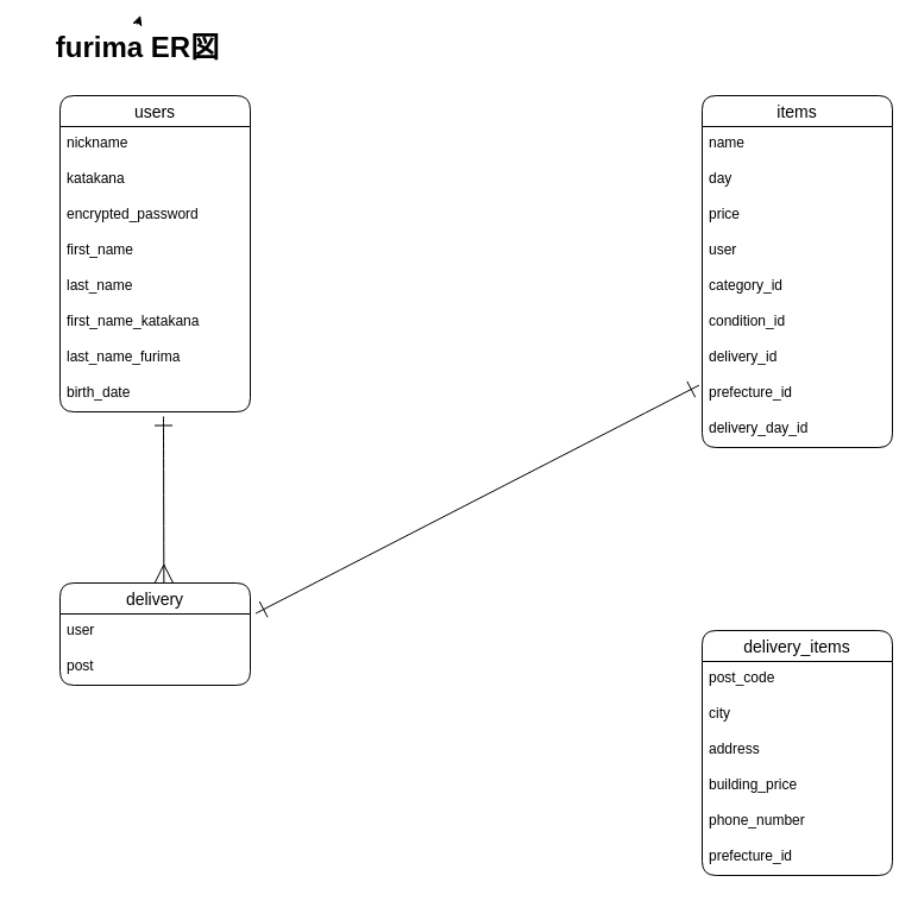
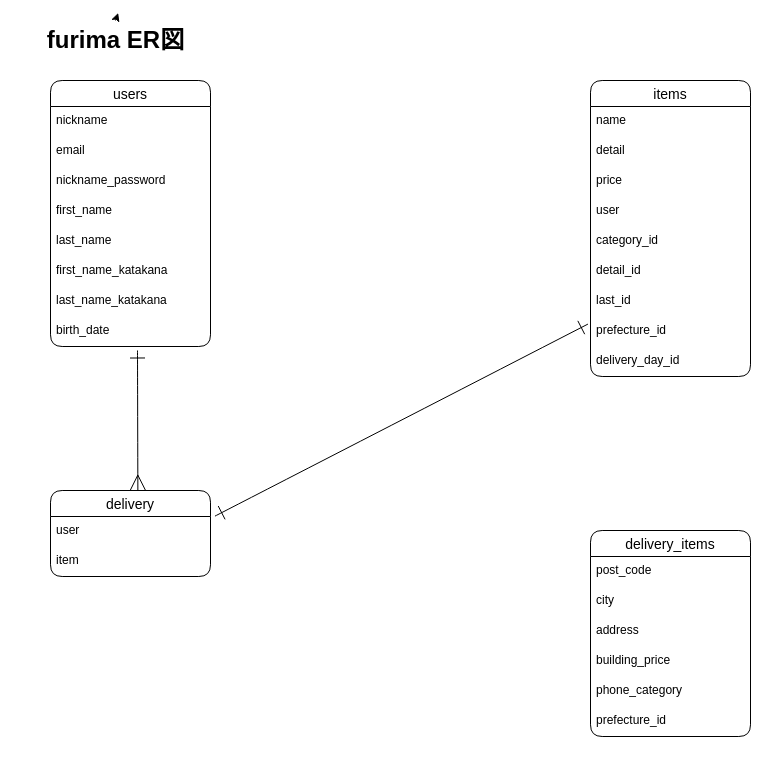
  <mxCell id="0" />
  <mxCell id="1" parent="0" />
  <mxCell id="2" value="furima ER図" style="text;strokeColor=none;fillColor=none;html=1;fontSize=24;fontStyle=1;verticalAlign=middle;align=center;rounded=1;" vertex="1" parent="1"><mxGeometry x="20" y="20" width="190" height="40" as="geometry" /></mxCell>
  <mxCell id="3" value="users" style="swimlane;fontStyle=0;childLayout=stackLayout;horizontal=1;startSize=26;horizontalStack=0;resizeParent=1;resizeParentMax=0;resizeLast=0;collapsible=1;marginBottom=0;align=center;fontSize=14;rounded=1;" vertex="1" parent="1"><mxGeometry x="50" y="80" width="160" height="266" as="geometry" /></mxCell>
  <mxCell id="4" value="nickname&#10;" style="text;strokeColor=none;fillColor=none;spacingLeft=4;spacingRight=4;overflow=hidden;rotatable=0;points=[[0,0.5],[1,0.5]];portConstraint=eastwest;fontSize=12;rounded=1;" vertex="1" parent="3"><mxGeometry y="26" width="160" height="30" as="geometry" /></mxCell>
- <mxCell id="5" value="katakana" style="text;strokeColor=none;fillColor=none;spacingLeft=4;spacingRight=4;overflow=hidden;rotatable=0;points=[[0,0.5],[1,0.5]];portConstraint=eastwest;fontSize=12;rounded=1;" vertex="1" parent="3"><mxGeometry y="56" width="160" height="30" as="geometry" /></mxCell>
- <mxCell id="6" value="encrypted_password" style="text;strokeColor=none;fillColor=none;spacingLeft=4;spacingRight=4;overflow=hidden;rotatable=0;points=[[0,0.5],[1,0.5]];portConstraint=eastwest;fontSize=12;rounded=1;" vertex="1" parent="3"><mxGeometry y="86" width="160" height="30" as="geometry" /></mxCell>
+ <mxCell id="5" value="email" style="text;strokeColor=none;fillColor=none;spacingLeft=4;spacingRight=4;overflow=hidden;rotatable=0;points=[[0,0.5],[1,0.5]];portConstraint=eastwest;fontSize=12;rounded=1;" vertex="1" parent="3"><mxGeometry y="56" width="160" height="30" as="geometry" /></mxCell>
+ <mxCell id="6" value="nickname_password" style="text;strokeColor=none;fillColor=none;spacingLeft=4;spacingRight=4;overflow=hidden;rotatable=0;points=[[0,0.5],[1,0.5]];portConstraint=eastwest;fontSize=12;rounded=1;" vertex="1" parent="3"><mxGeometry y="86" width="160" height="30" as="geometry" /></mxCell>
  <mxCell id="7" value=" first_name" style="text;strokeColor=none;fillColor=none;spacingLeft=4;spacingRight=4;overflow=hidden;rotatable=0;points=[[0,0.5],[1,0.5]];portConstraint=eastwest;fontSize=12;rounded=1;" vertex="1" parent="3"><mxGeometry y="116" width="160" height="30" as="geometry" /></mxCell>
  <mxCell id="8" value="last_name" style="text;strokeColor=none;fillColor=none;spacingLeft=4;spacingRight=4;overflow=hidden;rotatable=0;points=[[0,0.5],[1,0.5]];portConstraint=eastwest;fontSize=12;rounded=1;" vertex="1" parent="3"><mxGeometry y="146" width="160" height="30" as="geometry" /></mxCell>
  <mxCell id="9" value="first_name_katakana" style="text;strokeColor=none;fillColor=none;spacingLeft=4;spacingRight=4;overflow=hidden;rotatable=0;points=[[0,0.5],[1,0.5]];portConstraint=eastwest;fontSize=12;rounded=1;" vertex="1" parent="3"><mxGeometry y="176" width="160" height="30" as="geometry" /></mxCell>
- <mxCell id="10" value="last_name_furima" style="text;strokeColor=none;fillColor=none;spacingLeft=4;spacingRight=4;overflow=hidden;rotatable=0;points=[[0,0.5],[1,0.5]];portConstraint=eastwest;fontSize=12;rounded=1;" vertex="1" parent="3"><mxGeometry y="206" width="160" height="30" as="geometry" /></mxCell>
+ <mxCell id="10" value="last_name_katakana" style="text;strokeColor=none;fillColor=none;spacingLeft=4;spacingRight=4;overflow=hidden;rotatable=0;points=[[0,0.5],[1,0.5]];portConstraint=eastwest;fontSize=12;rounded=1;" vertex="1" parent="3"><mxGeometry y="206" width="160" height="30" as="geometry" /></mxCell>
  <mxCell id="11" value="birth_date " style="text;strokeColor=none;fillColor=none;spacingLeft=4;spacingRight=4;overflow=hidden;rotatable=0;points=[[0,0.5],[1,0.5]];portConstraint=eastwest;fontSize=12;rounded=1;" vertex="1" parent="3"><mxGeometry y="236" width="160" height="30" as="geometry" /></mxCell>
  <mxCell id="12" value="items" style="swimlane;fontStyle=0;childLayout=stackLayout;horizontal=1;startSize=26;horizontalStack=0;resizeParent=1;resizeParentMax=0;resizeLast=0;collapsible=1;marginBottom=0;align=center;fontSize=14;rounded=1;" vertex="1" parent="1"><mxGeometry x="590" y="80" width="160" height="296" as="geometry" /></mxCell>
  <mxCell id="13" value=" name " style="text;strokeColor=none;fillColor=none;spacingLeft=4;spacingRight=4;overflow=hidden;rotatable=0;points=[[0,0.5],[1,0.5]];portConstraint=eastwest;fontSize=12;rounded=1;" vertex="1" parent="12"><mxGeometry y="26" width="160" height="30" as="geometry" /></mxCell>
- <mxCell id="14" value=" day" style="text;strokeColor=none;fillColor=none;spacingLeft=4;spacingRight=4;overflow=hidden;rotatable=0;points=[[0,0.5],[1,0.5]];portConstraint=eastwest;fontSize=12;rounded=1;" vertex="1" parent="12"><mxGeometry y="56" width="160" height="30" as="geometry" /></mxCell>
+ <mxCell id="14" value=" detail" style="text;strokeColor=none;fillColor=none;spacingLeft=4;spacingRight=4;overflow=hidden;rotatable=0;points=[[0,0.5],[1,0.5]];portConstraint=eastwest;fontSize=12;rounded=1;" vertex="1" parent="12"><mxGeometry y="56" width="160" height="30" as="geometry" /></mxCell>
  <mxCell id="15" value="price " style="text;strokeColor=none;fillColor=none;spacingLeft=4;spacingRight=4;overflow=hidden;rotatable=0;points=[[0,0.5],[1,0.5]];portConstraint=eastwest;fontSize=12;rounded=1;" vertex="1" parent="12"><mxGeometry y="86" width="160" height="30" as="geometry" /></mxCell>
  <mxCell id="16" value=" user" style="text;strokeColor=none;fillColor=none;spacingLeft=4;spacingRight=4;overflow=hidden;rotatable=0;points=[[0,0.5],[1,0.5]];portConstraint=eastwest;fontSize=12;rounded=1;" vertex="1" parent="12"><mxGeometry y="116" width="160" height="30" as="geometry" /></mxCell>
  <mxCell id="17" value="category_id" style="text;strokeColor=none;fillColor=none;spacingLeft=4;spacingRight=4;overflow=hidden;rotatable=0;points=[[0,0.5],[1,0.5]];portConstraint=eastwest;fontSize=12;rounded=1;" vertex="1" parent="12"><mxGeometry y="146" width="160" height="30" as="geometry" /></mxCell>
- <mxCell id="18" value="condition_id" style="text;strokeColor=none;fillColor=none;spacingLeft=4;spacingRight=4;overflow=hidden;rotatable=0;points=[[0,0.5],[1,0.5]];portConstraint=eastwest;fontSize=12;rounded=1;" vertex="1" parent="12"><mxGeometry y="176" width="160" height="30" as="geometry" /></mxCell>
- <mxCell id="19" value=" delivery_id" style="text;strokeColor=none;fillColor=none;spacingLeft=4;spacingRight=4;overflow=hidden;rotatable=0;points=[[0,0.5],[1,0.5]];portConstraint=eastwest;fontSize=12;rounded=1;" vertex="1" parent="12"><mxGeometry y="206" width="160" height="30" as="geometry" /></mxCell>
+ <mxCell id="18" value="detail_id" style="text;strokeColor=none;fillColor=none;spacingLeft=4;spacingRight=4;overflow=hidden;rotatable=0;points=[[0,0.5],[1,0.5]];portConstraint=eastwest;fontSize=12;rounded=1;" vertex="1" parent="12"><mxGeometry y="176" width="160" height="30" as="geometry" /></mxCell>
+ <mxCell id="19" value=" last_id" style="text;strokeColor=none;fillColor=none;spacingLeft=4;spacingRight=4;overflow=hidden;rotatable=0;points=[[0,0.5],[1,0.5]];portConstraint=eastwest;fontSize=12;rounded=1;" vertex="1" parent="12"><mxGeometry y="206" width="160" height="30" as="geometry" /></mxCell>
  <mxCell id="20" value="prefecture_id" style="text;strokeColor=none;fillColor=none;spacingLeft=4;spacingRight=4;overflow=hidden;rotatable=0;points=[[0,0.5],[1,0.5]];portConstraint=eastwest;fontSize=12;rounded=1;" vertex="1" parent="12"><mxGeometry y="236" width="160" height="30" as="geometry" /></mxCell>
  <mxCell id="21" value="delivery_day_id" style="text;strokeColor=none;fillColor=none;spacingLeft=4;spacingRight=4;overflow=hidden;rotatable=0;points=[[0,0.5],[1,0.5]];portConstraint=eastwest;fontSize=12;rounded=1;" vertex="1" parent="12"><mxGeometry y="266" width="160" height="30" as="geometry" /></mxCell>
  <mxCell id="22" value="delivery" style="swimlane;fontStyle=0;childLayout=stackLayout;horizontal=1;startSize=26;horizontalStack=0;resizeParent=1;resizeParentMax=0;resizeLast=0;collapsible=1;marginBottom=0;align=center;fontSize=14;rounded=1;" vertex="1" parent="1"><mxGeometry x="50" y="490" width="160" height="86" as="geometry" /></mxCell>
  <mxCell id="23" value="user" style="text;strokeColor=none;fillColor=none;spacingLeft=4;spacingRight=4;overflow=hidden;rotatable=0;points=[[0,0.5],[1,0.5]];portConstraint=eastwest;fontSize=12;rounded=1;" vertex="1" parent="22"><mxGeometry y="26" width="160" height="30" as="geometry" /></mxCell>
- <mxCell id="24" value="post" style="text;strokeColor=none;fillColor=none;spacingLeft=4;spacingRight=4;overflow=hidden;rotatable=0;points=[[0,0.5],[1,0.5]];portConstraint=eastwest;fontSize=12;rounded=1;" vertex="1" parent="22"><mxGeometry y="56" width="160" height="30" as="geometry" /></mxCell>
+ <mxCell id="24" value="item" style="text;strokeColor=none;fillColor=none;spacingLeft=4;spacingRight=4;overflow=hidden;rotatable=0;points=[[0,0.5],[1,0.5]];portConstraint=eastwest;fontSize=12;rounded=1;" vertex="1" parent="22"><mxGeometry y="56" width="160" height="30" as="geometry" /></mxCell>
  <mxCell id="25" value="delivery_items" style="swimlane;fontStyle=0;childLayout=stackLayout;horizontal=1;startSize=26;horizontalStack=0;resizeParent=1;resizeParentMax=0;resizeLast=0;collapsible=1;marginBottom=0;align=center;fontSize=14;rounded=1;" vertex="1" parent="1"><mxGeometry x="590" y="530" width="160" height="206" as="geometry" /></mxCell>
  <mxCell id="26" value=" post_code " style="text;strokeColor=none;fillColor=none;spacingLeft=4;spacingRight=4;overflow=hidden;rotatable=0;points=[[0,0.5],[1,0.5]];portConstraint=eastwest;fontSize=12;rounded=1;" vertex="1" parent="25"><mxGeometry y="26" width="160" height="30" as="geometry" /></mxCell>
  <mxCell id="27" value="city" style="text;strokeColor=none;fillColor=none;spacingLeft=4;spacingRight=4;overflow=hidden;rotatable=0;points=[[0,0.5],[1,0.5]];portConstraint=eastwest;fontSize=12;rounded=1;" vertex="1" parent="25"><mxGeometry y="56" width="160" height="30" as="geometry" /></mxCell>
  <mxCell id="28" value="address" style="text;strokeColor=none;fillColor=none;spacingLeft=4;spacingRight=4;overflow=hidden;rotatable=0;points=[[0,0.5],[1,0.5]];portConstraint=eastwest;fontSize=12;rounded=1;" vertex="1" parent="25"><mxGeometry y="86" width="160" height="30" as="geometry" /></mxCell>
  <mxCell id="29" value="building_price" style="text;strokeColor=none;fillColor=none;spacingLeft=4;spacingRight=4;overflow=hidden;rotatable=0;points=[[0,0.5],[1,0.5]];portConstraint=eastwest;fontSize=12;rounded=1;" vertex="1" parent="25"><mxGeometry y="116" width="160" height="30" as="geometry" /></mxCell>
- <mxCell id="30" value="phone_number" style="text;strokeColor=none;fillColor=none;spacingLeft=4;spacingRight=4;overflow=hidden;rotatable=0;points=[[0,0.5],[1,0.5]];portConstraint=eastwest;fontSize=12;rounded=1;" vertex="1" parent="25"><mxGeometry y="146" width="160" height="30" as="geometry" /></mxCell>
+ <mxCell id="30" value="phone_category" style="text;strokeColor=none;fillColor=none;spacingLeft=4;spacingRight=4;overflow=hidden;rotatable=0;points=[[0,0.5],[1,0.5]];portConstraint=eastwest;fontSize=12;rounded=1;" vertex="1" parent="25"><mxGeometry y="146" width="160" height="30" as="geometry" /></mxCell>
  <mxCell id="31" value="prefecture_id" style="text;strokeColor=none;fillColor=none;spacingLeft=4;spacingRight=4;overflow=hidden;rotatable=0;points=[[0,0.5],[1,0.5]];portConstraint=eastwest;fontSize=12;rounded=1;" vertex="1" parent="25"><mxGeometry y="176" width="160" height="30" as="geometry" /></mxCell>
  <mxCell id="32" style="edgeStyle=none;html=1;exitX=0.5;exitY=0;exitDx=0;exitDy=0;entryX=0.514;entryY=-0.19;entryDx=0;entryDy=0;entryPerimeter=0;curved=1;rounded=1;" edge="1" parent="1" source="2" target="2"><mxGeometry relative="1" as="geometry" /></mxCell>
  <mxCell id="33" value="" style="endArrow=ERone;html=1;rounded=0;curved=1;exitX=1.028;exitY=-0.013;exitDx=0;exitDy=0;exitPerimeter=0;entryX=-0.016;entryY=0.253;entryDx=0;entryDy=0;entryPerimeter=0;startArrow=ERone;startFill=0;endFill=0;endSize=13;startSize=13;" edge="1" parent="1" source="23" target="20"><mxGeometry relative="1" as="geometry"><mxPoint x="290" y="350" as="sourcePoint" /><mxPoint x="450" y="350" as="targetPoint" /></mxGeometry></mxCell>
  <mxCell id="34" value="" style="endArrow=ERmany;html=1;rounded=0;curved=1;entryX=0.546;entryY=-0.005;entryDx=0;entryDy=0;entryPerimeter=0;startArrow=ERone;startFill=0;endFill=0;endSize=13;startSize=13;" edge="1" parent="1" target="22"><mxGeometry relative="1" as="geometry"><mxPoint x="137" y="350" as="sourcePoint" /><mxPoint x="450" y="350" as="targetPoint" /></mxGeometry></mxCell>
